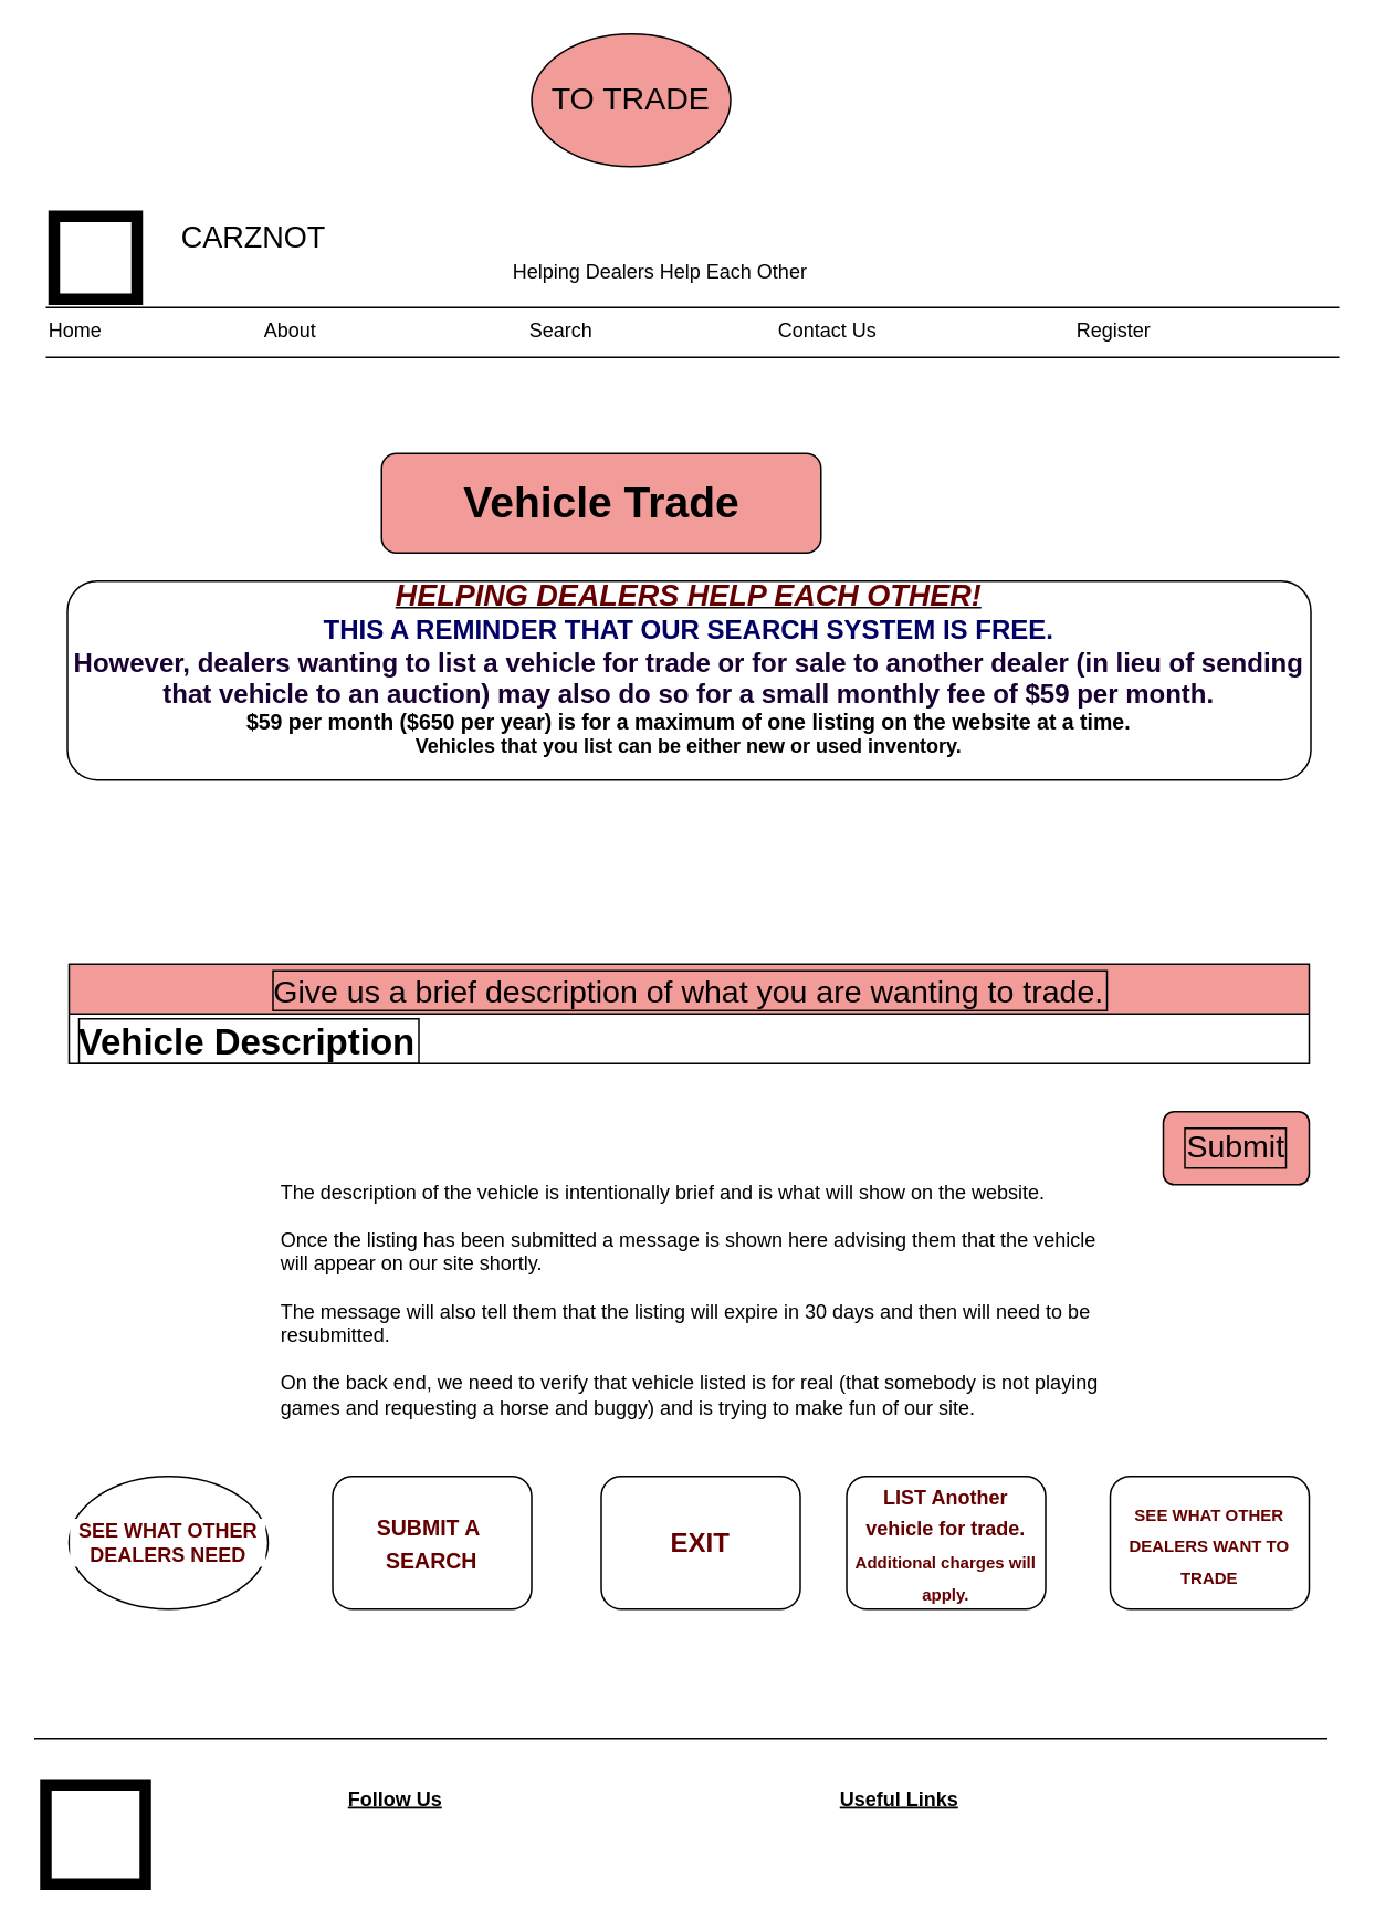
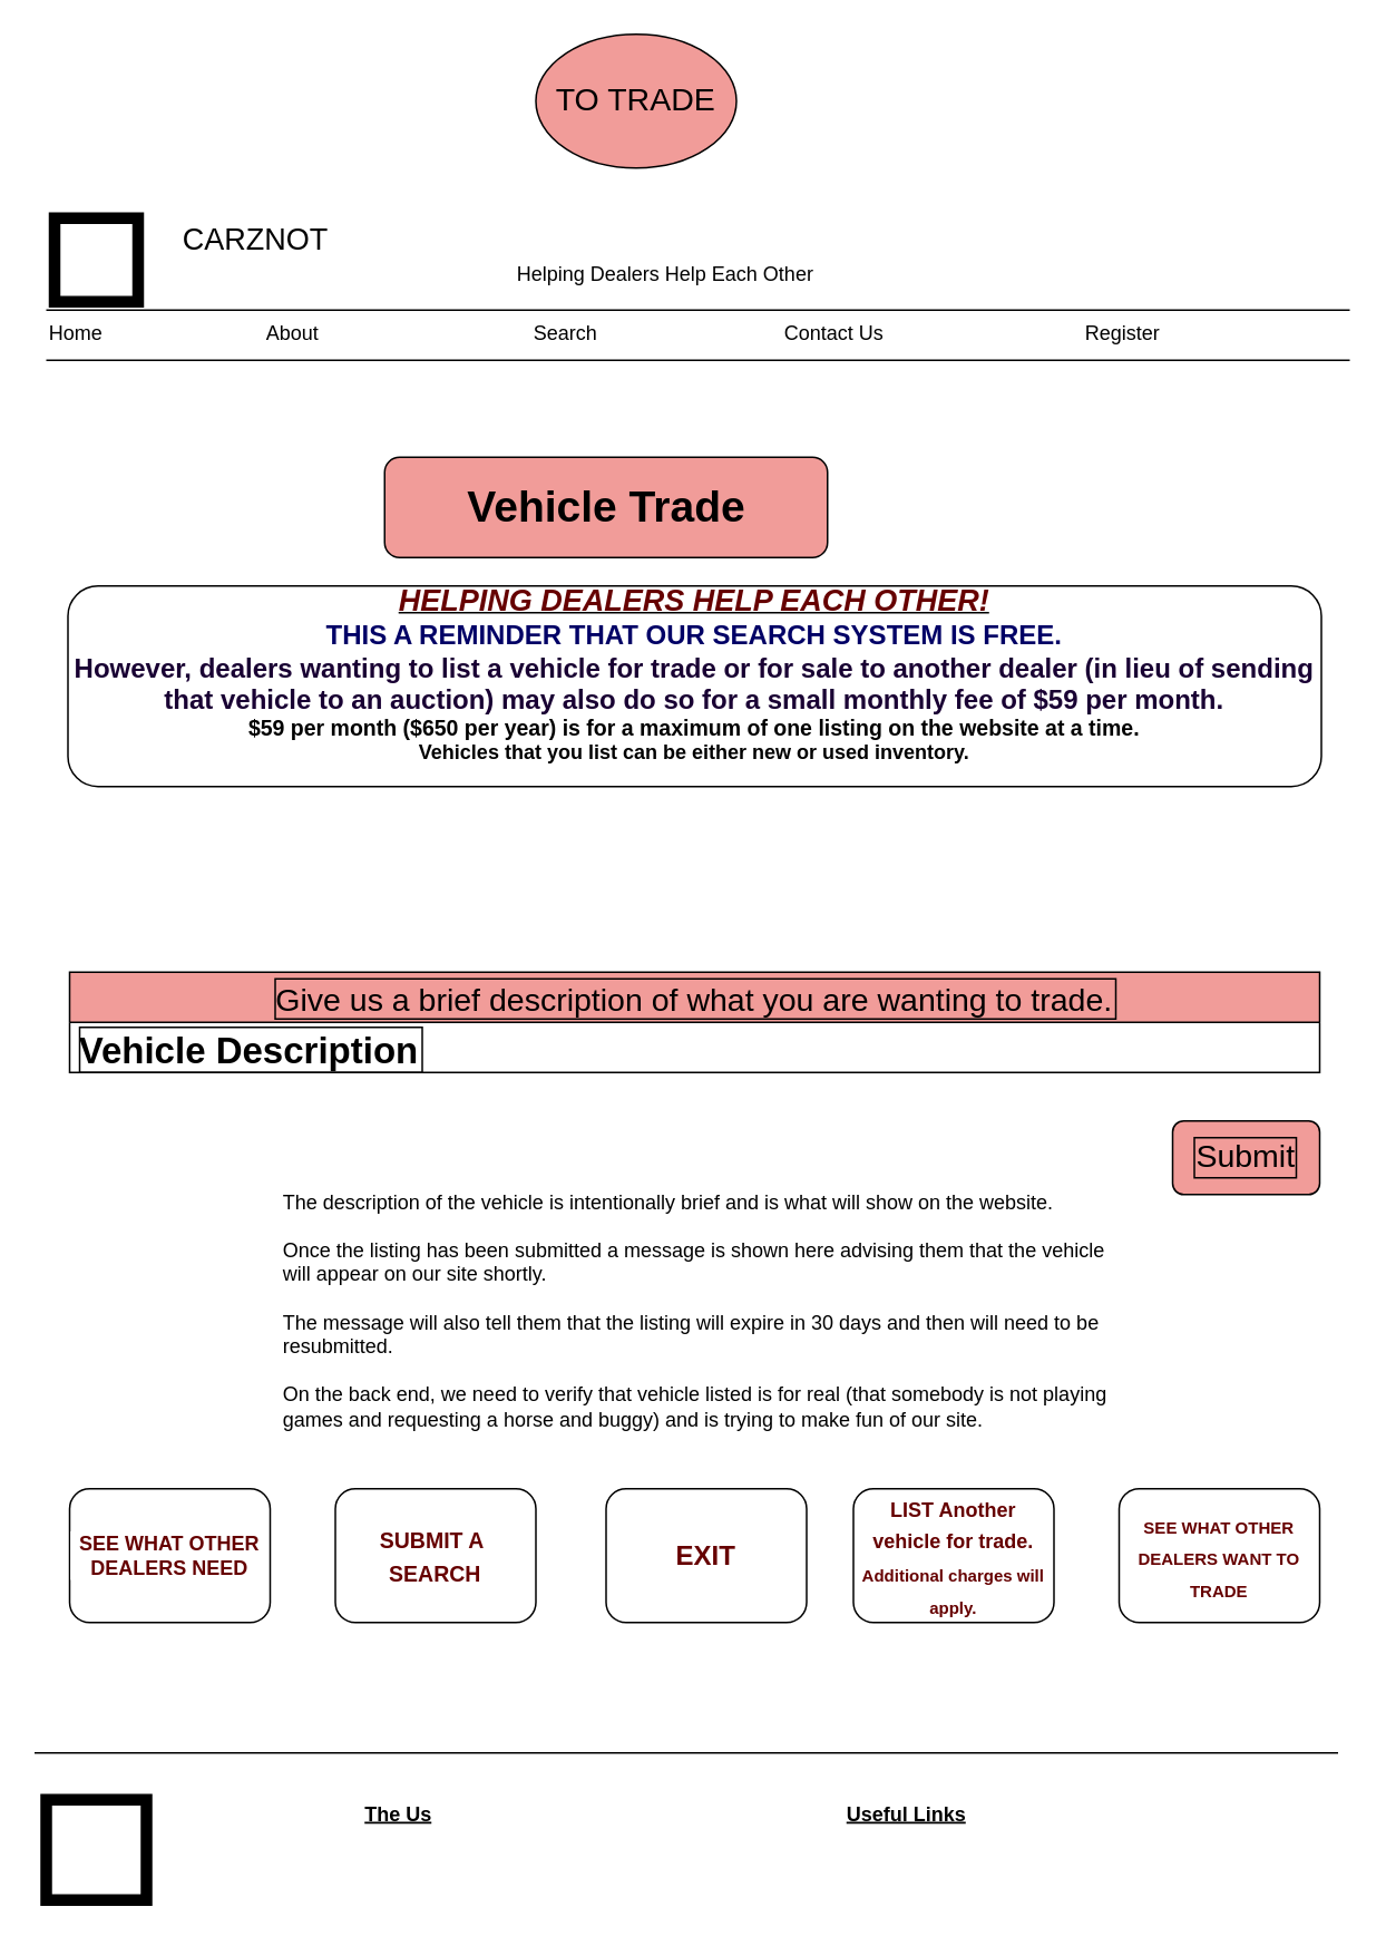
  <mxCell id="0" />
  <mxCell id="1" parent="0" />
  <mxCell id="2" value="CARZNOT" style="text;spacingTop=-5;fontSize=18;fontStyle=0" parent="1" vertex="1"><mxGeometry x="107" y="130" width="230" height="20" as="geometry" /></mxCell>
  <mxCell id="3" value="" style="line;strokeWidth=1" parent="1" vertex="1"><mxGeometry x="27" y="180" width="780" height="10" as="geometry" /></mxCell>
  <mxCell id="4" value="" style="line;strokeWidth=1" parent="1" vertex="1"><mxGeometry x="27" y="210" width="780" height="10" as="geometry" /></mxCell>
  <mxCell id="5" value="Home" style="text;spacingTop=-5;" parent="1" vertex="1"><mxGeometry x="27" y="190" width="30" height="20" as="geometry" /></mxCell>
  <mxCell id="6" value="About" style="text;spacingTop=-5;" parent="1" vertex="1"><mxGeometry x="157" y="190" width="30" height="20" as="geometry" /></mxCell>
  <mxCell id="7" value="Contact Us" style="text;spacingTop=-5;" parent="1" vertex="1"><mxGeometry x="467" y="190" width="30" height="20" as="geometry" /></mxCell>
  <mxCell id="8" value="Search" style="text;spacingTop=-5;" parent="1" vertex="1"><mxGeometry x="317" y="190" width="30" height="20" as="geometry" /></mxCell>
  <mxCell id="9" value="Register" style="text;spacingTop=-5;" parent="1" vertex="1"><mxGeometry x="647" y="190" width="30" height="20" as="geometry" /></mxCell>
  <mxCell id="10" value="Helping Dealers Help Each Other" style="text;spacingTop=-5;" parent="1" vertex="1"><mxGeometry x="307" y="155" width="30" height="20" as="geometry" /></mxCell>
  <mxCell id="11" value="" style="line;strokeWidth=1" parent="1" vertex="1"><mxGeometry x="20" y="1043" width="780" height="10" as="geometry" /></mxCell>
  <mxCell id="12" value="Logo" style="text;spacingTop=-5;align=center" parent="1" vertex="1"><mxGeometry x="37" y="1086" width="40" height="40" as="geometry" /></mxCell>
- <mxCell id="13" value="Follow Us" style="text;spacingTop=-5;align=center;fontStyle=5" parent="1" vertex="1"><mxGeometry x="218" y="1076" width="40" height="30" as="geometry" /></mxCell>
+ <mxCell id="13" value="The Us" style="text;spacingTop=-5;align=center;fontStyle=5" parent="1" vertex="1"><mxGeometry x="218" y="1076" width="40" height="30" as="geometry" /></mxCell>
  <mxCell id="14" value="" style="whiteSpace=wrap;html=1;aspect=fixed;strokeWidth=7;" parent="1" vertex="1"><mxGeometry x="27" y="1076" width="60" height="60" as="geometry" /></mxCell>
  <mxCell id="15" value="" style="whiteSpace=wrap;html=1;aspect=fixed;strokeWidth=7;" parent="1" vertex="1"><mxGeometry x="32" y="130" width="50" height="50" as="geometry" /></mxCell>
  <mxCell id="16" value="Useful Links" style="text;spacingTop=-5;align=center;fontStyle=5" parent="1" vertex="1"><mxGeometry x="522" y="1076" width="40" height="30" as="geometry" /></mxCell>
  <mxCell id="17" value="&lt;span style=&quot;font-size: 19px;&quot;&gt;TO TRADE&lt;/span&gt;" style="ellipse;whiteSpace=wrap;html=1;fillColor=#F19C99;" parent="1" vertex="1"><mxGeometry x="320" y="20" width="120" height="80" as="geometry" /></mxCell>
  <mxCell id="18" value="Vehicle Trade" style="rounded=1;whiteSpace=wrap;html=1;fontSize=26;fillColor=#F19C99;fontStyle=1" parent="1" vertex="1"><mxGeometry x="229.5" y="273" width="265" height="60" as="geometry" /></mxCell>
  <mxCell id="19" value="Give us a brief description of what you are wanting to trade." style="swimlane;fontStyle=0;childLayout=stackLayout;horizontal=1;startSize=30;horizontalStack=0;resizeParent=1;resizeParentMax=0;resizeLast=0;collapsible=1;marginBottom=0;labelBorderColor=default;fontSize=19;fillColor=#F19C99;" parent="1" vertex="1"><mxGeometry x="41" y="581" width="748" height="60" as="geometry" /></mxCell>
  <mxCell id="20" value="Vehicle Description" style="text;strokeColor=none;fillColor=none;align=left;verticalAlign=middle;spacingLeft=4;spacingRight=4;overflow=hidden;points=[[0,0.5],[1,0.5]];portConstraint=eastwest;rotatable=0;labelBorderColor=default;fontSize=22;fontStyle=1" parent="19" vertex="1"><mxGeometry y="30" width="748" height="30" as="geometry" /></mxCell>
  <mxCell id="21" value="The description of the vehicle is intentionally brief and is what will show on the website.&#10;&#10;Once the listing has been submitted a message is shown here advising them that the vehicle will appear on our site shortly.&#10;&#10;The message will also tell them that the listing will expire in 30 days and then will need to be resubmitted.&#10;&#10;On the back end, we need to verify that vehicle listed is for real (that somebody is not playing games and requesting a horse and buggy) and is trying to make fun of our site.&#10;&#10;&#10;" style="text;spacingTop=-5;whiteSpace=wrap;align=left" parent="1" vertex="1"><mxGeometry x="167" y="710" width="510" height="163" as="geometry" /></mxCell>
  <mxCell id="22" value="Submit" style="rounded=1;whiteSpace=wrap;html=1;labelBorderColor=default;fontSize=19;fillColor=#F19C99;" parent="1" vertex="1"><mxGeometry x="701" y="670" width="88" height="44" as="geometry" /></mxCell>
  <mxCell id="23" value="&lt;u style=&quot;font-size: 18px;&quot;&gt;&lt;b style=&quot;&quot;&gt;&lt;i style=&quot;&quot;&gt;&lt;font color=&quot;#660000&quot;&gt;HELPING DEALERS HELP EACH OTHER!&lt;/font&gt;&lt;/i&gt;&lt;/b&gt;&lt;/u&gt;&lt;br&gt;&lt;b style=&quot;&quot;&gt;&lt;font style=&quot;&quot;&gt;&lt;font style=&quot;font-size: 16px;&quot; color=&quot;#000066&quot;&gt;THIS A REMINDER THAT OUR SEARCH SYSTEM IS FREE.&lt;/font&gt;&lt;br&gt;&lt;font style=&quot;font-size: 16px;&quot; color=&quot;#190033&quot;&gt;However, dealers wanting to list a vehicle for trade or for sale to another dealer (in lieu of sending that vehicle to an auction) may also do so for a small monthly fee of $59 per month.&lt;br&gt;&lt;/font&gt;&lt;font style=&quot;font-size: 13px;&quot;&gt;$59 per month ($650 per year) is for a maximum of one listing on the website at a time.&lt;br&gt;&lt;/font&gt;Vehicles that you list can be either new or used inventory.&lt;br&gt;&lt;br&gt;&lt;/font&gt;&lt;/b&gt;" style="rounded=1;whiteSpace=wrap;html=1;" parent="1" vertex="1"><mxGeometry x="40" y="350" width="750" height="120" as="geometry" /></mxCell>
- <mxCell id="24" value="SEE WHAT OTHER DEALERS NEED" style="ellipse;whiteSpace=wrap;html=1;fontSize=12;fontColor=#660000;fontStyle=1;labelBackgroundColor=default;" parent="1" vertex="1"><mxGeometry x="41" y="890" width="120" height="80" as="geometry" /></mxCell>
+ <mxCell id="24" value="SEE WHAT OTHER DEALERS NEED" style="rounded=1;whiteSpace=wrap;html=1;fontSize=12;fontColor=#660000;fontStyle=1;labelBackgroundColor=default;" parent="1" vertex="1"><mxGeometry x="41" y="890" width="120" height="80" as="geometry" /></mxCell>
  <mxCell id="25" value="&lt;font style=&quot;font-size: 10px;&quot;&gt;&lt;b&gt;SEE WHAT OTHER DEALERS WANT TO TRADE&lt;/b&gt;&lt;/font&gt;" style="rounded=1;whiteSpace=wrap;html=1;fontSize=16;fontColor=#660000;" parent="1" vertex="1"><mxGeometry x="669" y="890" width="120" height="80" as="geometry" /></mxCell>
  <mxCell id="26" value="&lt;font style=&quot;font-size: 13px;&quot;&gt;&lt;b&gt;SUBMIT A&amp;nbsp; SEARCH&lt;/b&gt;&lt;/font&gt;" style="rounded=1;whiteSpace=wrap;html=1;fontSize=16;fontColor=#660000;" parent="1" vertex="1"><mxGeometry x="200" y="890" width="120" height="80" as="geometry" /></mxCell>
  <mxCell id="27" value="&lt;font style=&quot;&quot;&gt;&lt;b style=&quot;&quot;&gt;&lt;font style=&quot;font-size: 12px;&quot;&gt;LIST Another vehicle for trade.&lt;/font&gt;&lt;br&gt;&lt;font style=&quot;font-size: 10px;&quot;&gt;Additional charges will apply.&lt;/font&gt;&lt;br&gt;&lt;/b&gt;&lt;/font&gt;" style="rounded=1;whiteSpace=wrap;html=1;fontSize=16;fontColor=#660000;" parent="1" vertex="1"><mxGeometry x="510" y="890" width="120" height="80" as="geometry" /></mxCell>
  <mxCell id="28" value="EXIT" style="rounded=1;whiteSpace=wrap;html=1;fontSize=16;fontColor=#660000;fontStyle=1" parent="1" vertex="1"><mxGeometry x="362" y="890" width="120" height="80" as="geometry" /></mxCell>
